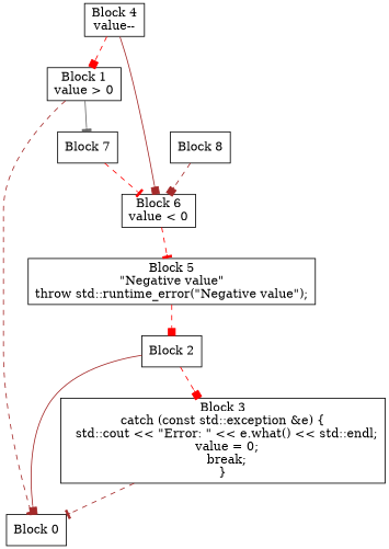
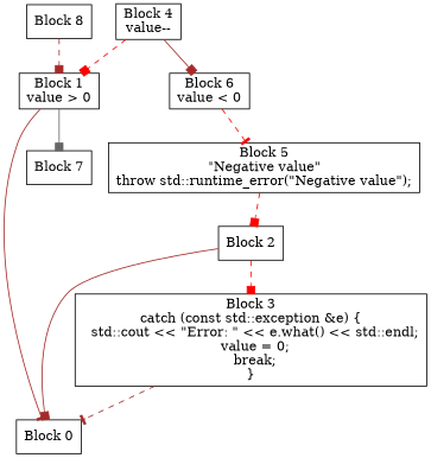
  digraph {
    node [shape=box]
    edge [arrowhead=box color=brown style=dashed]
    n1 [label="Block 0"]
    n2 [label="Block 1\nvalue > 0\n"]
    n3 [label="Block 7"]
    n4 [label="Block 6\nvalue < 0\n"]
    n5 [label="Block 2"]
    n6 [label="Block 3\ncatch (const std::exception &e) {\n  std::cout << \"Error: \" << e.what() << std::endl;\n  value = 0;\n  break;\n}"]
    n7 [label="Block 4\nvalue--\n"]
    n8 [label="Block 5\n\"Negative value\"\nthrow std::runtime_error(\"Negative value\");"]
    n9 [label="Block 8"]
-   n2 -> n1 [arrowhead=tee]
-   n2 -> n3 [arrowhead=tee color=gray40 style=solid]
-   n3 -> n4 [arrowhead=tee color=red]
+   n2 -> n1 [arrowhead=tee style=solid]
+   n2 -> n3 [color=gray40 style=solid]
    n4 -> n8 [arrowhead=tee color=red]
    n5 -> n1 [style=solid]
    n5 -> n6 [color=red]
    n6 -> n1 [arrowhead=tee]
    n7 -> n2 [color=red]
    n7 -> n4 [style=solid]
    n8 -> n5 [color=red]
-   n9 -> n4
+   n9 -> n2
  }
